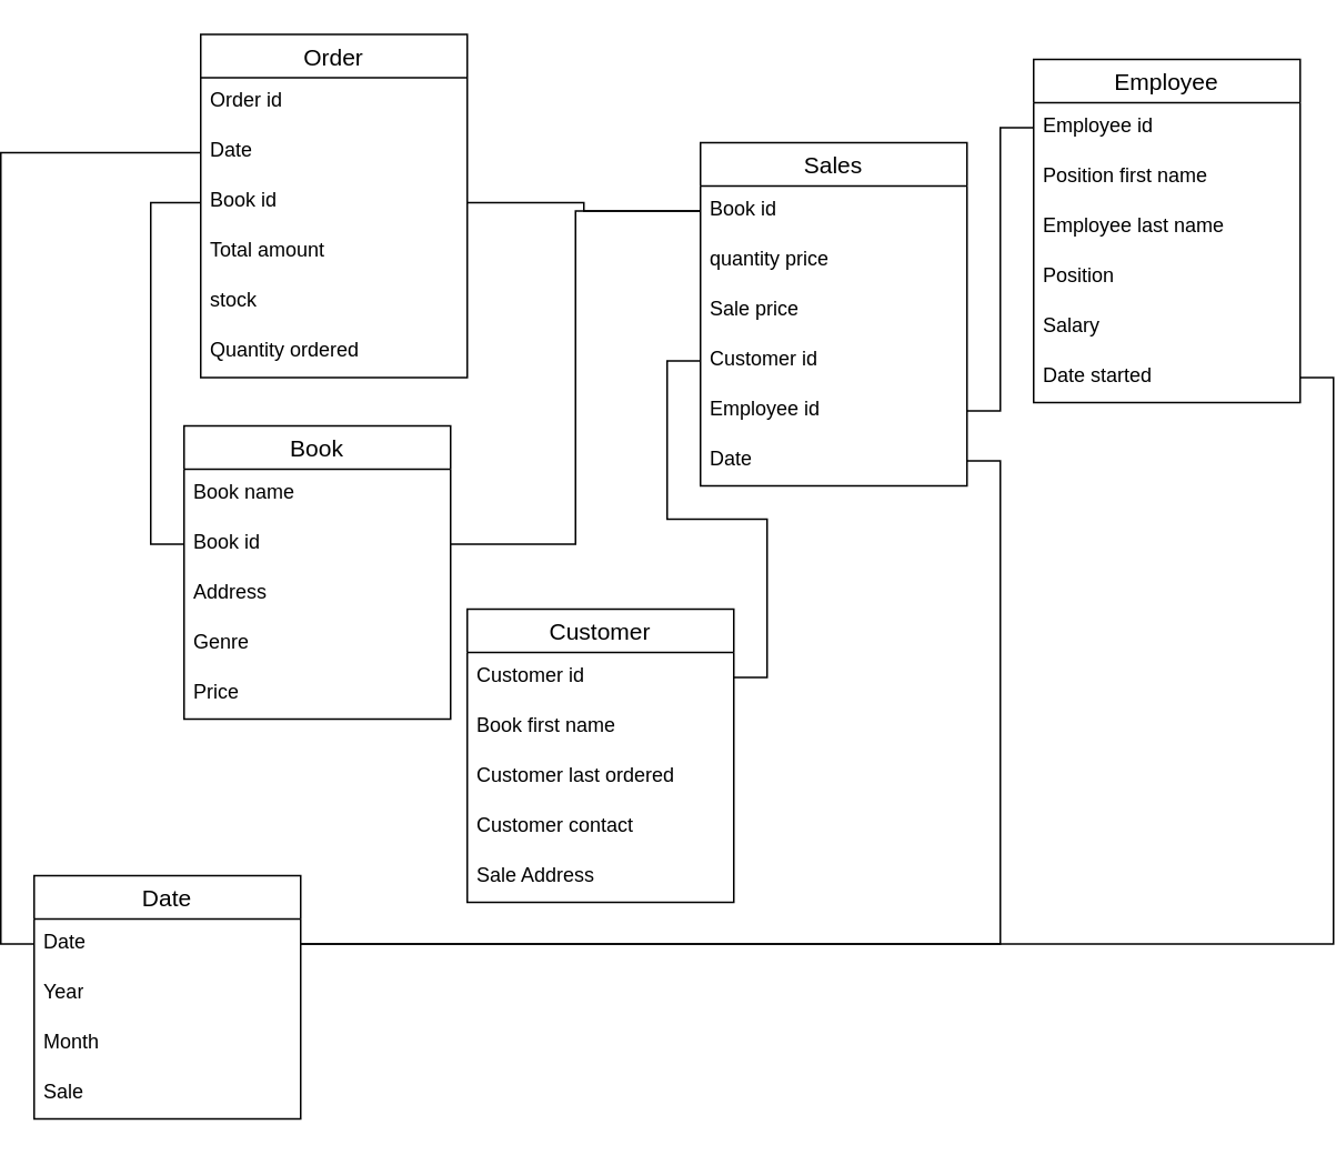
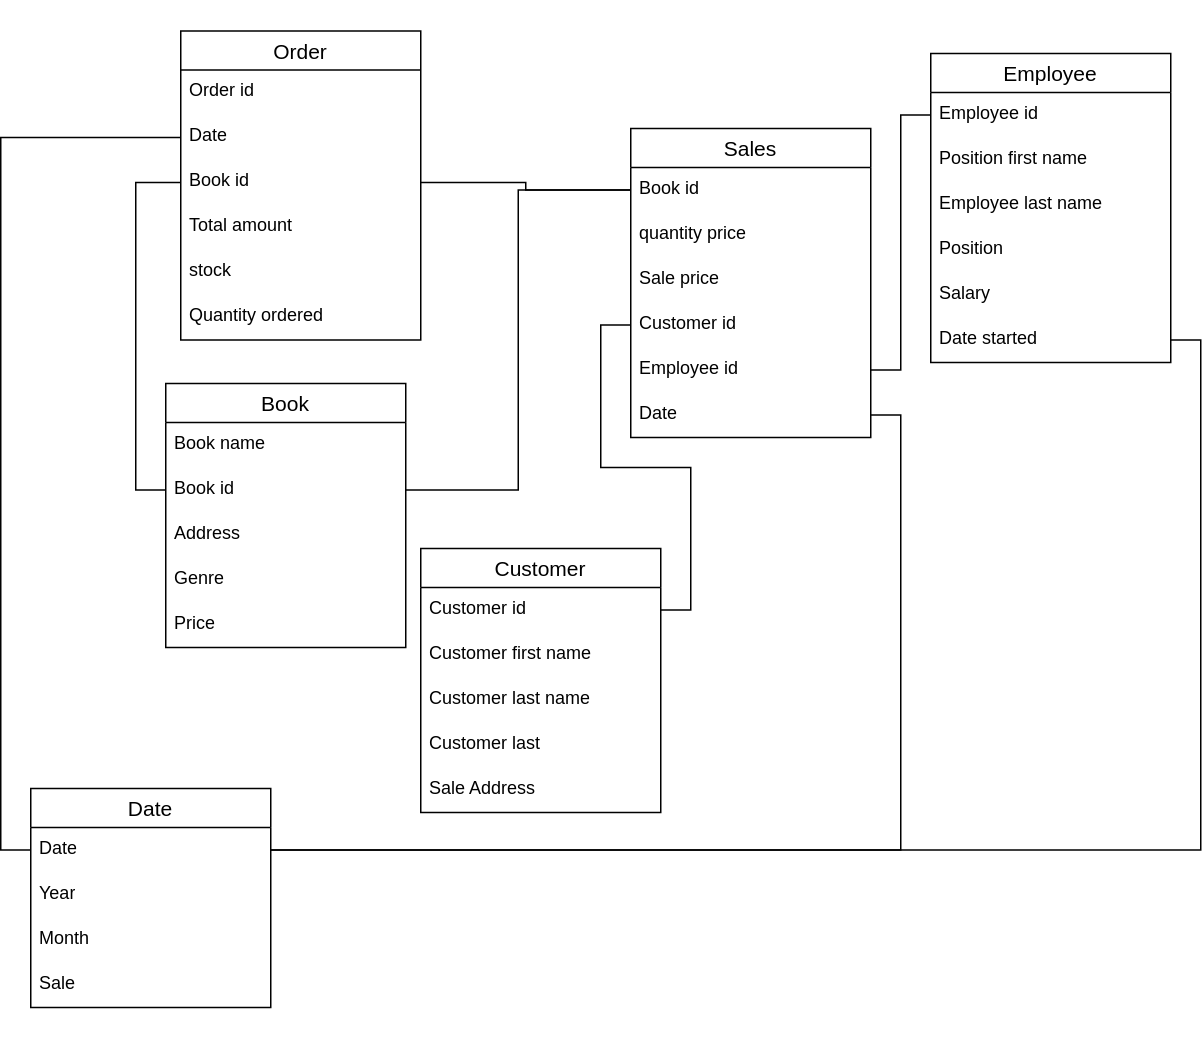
  <mxCell id="0" />
  <mxCell id="1" parent="0" />
  <mxCell id="2" value="Employee" style="swimlane;fontStyle=0;childLayout=stackLayout;horizontal=1;startSize=26;horizontalStack=0;resizeParent=1;resizeParentMax=0;resizeLast=0;collapsible=1;marginBottom=0;align=center;fontSize=14;" parent="1" vertex="1"><mxGeometry x="620" y="35" width="160" height="206" as="geometry" /></mxCell>
  <mxCell id="3" value="Employee id" style="text;strokeColor=none;fillColor=none;spacingLeft=4;spacingRight=4;overflow=hidden;rotatable=0;points=[[0,0.5],[1,0.5]];portConstraint=eastwest;fontSize=12;whiteSpace=wrap;html=1;" parent="2" vertex="1"><mxGeometry y="26" width="160" height="30" as="geometry" /></mxCell>
  <mxCell id="4" value="Position first name" style="text;strokeColor=none;fillColor=none;spacingLeft=4;spacingRight=4;overflow=hidden;rotatable=0;points=[[0,0.5],[1,0.5]];portConstraint=eastwest;fontSize=12;whiteSpace=wrap;html=1;" parent="2" vertex="1"><mxGeometry y="56" width="160" height="30" as="geometry" /></mxCell>
  <mxCell id="5" value="Employee last name" style="text;strokeColor=none;fillColor=none;spacingLeft=4;spacingRight=4;overflow=hidden;rotatable=0;points=[[0,0.5],[1,0.5]];portConstraint=eastwest;fontSize=12;whiteSpace=wrap;html=1;" parent="2" vertex="1"><mxGeometry y="86" width="160" height="30" as="geometry" /></mxCell>
  <mxCell id="6" value="Position" style="text;strokeColor=none;fillColor=none;spacingLeft=4;spacingRight=4;overflow=hidden;rotatable=0;points=[[0,0.5],[1,0.5]];portConstraint=eastwest;fontSize=12;whiteSpace=wrap;html=1;" parent="2" vertex="1"><mxGeometry y="116" width="160" height="30" as="geometry" /></mxCell>
  <mxCell id="7" value="Salary" style="text;strokeColor=none;fillColor=none;spacingLeft=4;spacingRight=4;overflow=hidden;rotatable=0;points=[[0,0.5],[1,0.5]];portConstraint=eastwest;fontSize=12;whiteSpace=wrap;html=1;" parent="2" vertex="1"><mxGeometry y="146" width="160" height="30" as="geometry" /></mxCell>
  <mxCell id="8" value="Date started" style="text;strokeColor=none;fillColor=none;spacingLeft=4;spacingRight=4;overflow=hidden;rotatable=0;points=[[0,0.5],[1,0.5]];portConstraint=eastwest;fontSize=12;whiteSpace=wrap;html=1;" parent="2" vertex="1"><mxGeometry y="176" width="160" height="30" as="geometry" /></mxCell>
  <mxCell id="9" value="Customer" style="swimlane;fontStyle=0;childLayout=stackLayout;horizontal=1;startSize=26;horizontalStack=0;resizeParent=1;resizeParentMax=0;resizeLast=0;collapsible=1;marginBottom=0;align=center;fontSize=14;" parent="1" vertex="1"><mxGeometry x="280" y="365" width="160" height="176" as="geometry" /></mxCell>
  <mxCell id="10" value="Customer id" style="text;strokeColor=none;fillColor=none;spacingLeft=4;spacingRight=4;overflow=hidden;rotatable=0;points=[[0,0.5],[1,0.5]];portConstraint=eastwest;fontSize=12;whiteSpace=wrap;html=1;" parent="9" vertex="1"><mxGeometry y="26" width="160" height="30" as="geometry" /></mxCell>
- <mxCell id="11" value="Book first name" style="text;strokeColor=none;fillColor=none;spacingLeft=4;spacingRight=4;overflow=hidden;rotatable=0;points=[[0,0.5],[1,0.5]];portConstraint=eastwest;fontSize=12;whiteSpace=wrap;html=1;" parent="9" vertex="1"><mxGeometry y="56" width="160" height="30" as="geometry" /></mxCell>
- <mxCell id="12" value="Customer last ordered" style="text;strokeColor=none;fillColor=none;spacingLeft=4;spacingRight=4;overflow=hidden;rotatable=0;points=[[0,0.5],[1,0.5]];portConstraint=eastwest;fontSize=12;whiteSpace=wrap;html=1;" parent="9" vertex="1"><mxGeometry y="86" width="160" height="30" as="geometry" /></mxCell>
- <mxCell id="13" value="Customer contact" style="text;strokeColor=none;fillColor=none;spacingLeft=4;spacingRight=4;overflow=hidden;rotatable=0;points=[[0,0.5],[1,0.5]];portConstraint=eastwest;fontSize=12;whiteSpace=wrap;html=1;" parent="9" vertex="1"><mxGeometry y="116" width="160" height="30" as="geometry" /></mxCell>
+ <mxCell id="11" value="Customer first name" style="text;strokeColor=none;fillColor=none;spacingLeft=4;spacingRight=4;overflow=hidden;rotatable=0;points=[[0,0.5],[1,0.5]];portConstraint=eastwest;fontSize=12;whiteSpace=wrap;html=1;" parent="9" vertex="1"><mxGeometry y="56" width="160" height="30" as="geometry" /></mxCell>
+ <mxCell id="12" value="Customer last name" style="text;strokeColor=none;fillColor=none;spacingLeft=4;spacingRight=4;overflow=hidden;rotatable=0;points=[[0,0.5],[1,0.5]];portConstraint=eastwest;fontSize=12;whiteSpace=wrap;html=1;" parent="9" vertex="1"><mxGeometry y="86" width="160" height="30" as="geometry" /></mxCell>
+ <mxCell id="13" value="Customer last" style="text;strokeColor=none;fillColor=none;spacingLeft=4;spacingRight=4;overflow=hidden;rotatable=0;points=[[0,0.5],[1,0.5]];portConstraint=eastwest;fontSize=12;whiteSpace=wrap;html=1;" parent="9" vertex="1"><mxGeometry y="116" width="160" height="30" as="geometry" /></mxCell>
  <mxCell id="14" value="Sale Address" style="text;strokeColor=none;fillColor=none;spacingLeft=4;spacingRight=4;overflow=hidden;rotatable=0;points=[[0,0.5],[1,0.5]];portConstraint=eastwest;fontSize=12;whiteSpace=wrap;html=1;" parent="9" vertex="1"><mxGeometry y="146" width="160" height="30" as="geometry" /></mxCell>
  <mxCell id="15" value="Order" style="swimlane;fontStyle=0;childLayout=stackLayout;horizontal=1;startSize=26;horizontalStack=0;resizeParent=1;resizeParentMax=0;resizeLast=0;collapsible=1;marginBottom=0;align=center;fontSize=14;" parent="1" vertex="1"><mxGeometry x="120" y="20" width="160" height="206" as="geometry" /></mxCell>
  <mxCell id="16" value="Order id" style="text;strokeColor=none;fillColor=none;spacingLeft=4;spacingRight=4;overflow=hidden;rotatable=0;points=[[0,0.5],[1,0.5]];portConstraint=eastwest;fontSize=12;whiteSpace=wrap;html=1;" parent="15" vertex="1"><mxGeometry y="26" width="160" height="30" as="geometry" /></mxCell>
  <mxCell id="17" value="Date" style="text;strokeColor=none;fillColor=none;spacingLeft=4;spacingRight=4;overflow=hidden;rotatable=0;points=[[0,0.5],[1,0.5]];portConstraint=eastwest;fontSize=12;whiteSpace=wrap;html=1;" parent="15" vertex="1"><mxGeometry y="56" width="160" height="30" as="geometry" /></mxCell>
  <mxCell id="18" value="Book id" style="text;strokeColor=none;fillColor=none;spacingLeft=4;spacingRight=4;overflow=hidden;rotatable=0;points=[[0,0.5],[1,0.5]];portConstraint=eastwest;fontSize=12;whiteSpace=wrap;html=1;" parent="15" vertex="1"><mxGeometry y="86" width="160" height="30" as="geometry" /></mxCell>
  <mxCell id="19" value="Total amount" style="text;strokeColor=none;fillColor=none;spacingLeft=4;spacingRight=4;overflow=hidden;rotatable=0;points=[[0,0.5],[1,0.5]];portConstraint=eastwest;fontSize=12;whiteSpace=wrap;html=1;" parent="15" vertex="1"><mxGeometry y="116" width="160" height="30" as="geometry" /></mxCell>
  <mxCell id="20" value="stock" style="text;strokeColor=none;fillColor=none;spacingLeft=4;spacingRight=4;overflow=hidden;rotatable=0;points=[[0,0.5],[1,0.5]];portConstraint=eastwest;fontSize=12;whiteSpace=wrap;html=1;" vertex="1" parent="15"><mxGeometry y="146" width="160" height="30" as="geometry" /></mxCell>
  <mxCell id="21" value="Quantity ordered" style="text;strokeColor=none;fillColor=none;spacingLeft=4;spacingRight=4;overflow=hidden;rotatable=0;points=[[0,0.5],[1,0.5]];portConstraint=eastwest;fontSize=12;whiteSpace=wrap;html=1;" parent="15" vertex="1"><mxGeometry y="176" width="160" height="30" as="geometry" /></mxCell>
  <mxCell id="22" value="Date" style="swimlane;fontStyle=0;childLayout=stackLayout;horizontal=1;startSize=26;horizontalStack=0;resizeParent=1;resizeParentMax=0;resizeLast=0;collapsible=1;marginBottom=0;align=center;fontSize=14;" parent="1" vertex="1"><mxGeometry x="20" y="525" width="160" height="146" as="geometry" /></mxCell>
  <mxCell id="23" value="Date" style="text;strokeColor=none;fillColor=none;spacingLeft=4;spacingRight=4;overflow=hidden;rotatable=0;points=[[0,0.5],[1,0.5]];portConstraint=eastwest;fontSize=12;whiteSpace=wrap;html=1;" parent="22" vertex="1"><mxGeometry y="26" width="160" height="30" as="geometry" /></mxCell>
  <mxCell id="24" value="Year" style="text;strokeColor=none;fillColor=none;spacingLeft=4;spacingRight=4;overflow=hidden;rotatable=0;points=[[0,0.5],[1,0.5]];portConstraint=eastwest;fontSize=12;whiteSpace=wrap;html=1;" vertex="1" parent="22"><mxGeometry y="56" width="160" height="30" as="geometry" /></mxCell>
  <mxCell id="25" value="Month" style="text;strokeColor=none;fillColor=none;spacingLeft=4;spacingRight=4;overflow=hidden;rotatable=0;points=[[0,0.5],[1,0.5]];portConstraint=eastwest;fontSize=12;whiteSpace=wrap;html=1;" vertex="1" parent="22"><mxGeometry y="86" width="160" height="30" as="geometry" /></mxCell>
  <mxCell id="26" value="Sale" style="text;strokeColor=none;fillColor=none;spacingLeft=4;spacingRight=4;overflow=hidden;rotatable=0;points=[[0,0.5],[1,0.5]];portConstraint=eastwest;fontSize=12;whiteSpace=wrap;html=1;" vertex="1" parent="22"><mxGeometry y="116" width="160" height="30" as="geometry" /></mxCell>
  <mxCell id="27" value="Sales" style="swimlane;fontStyle=0;childLayout=stackLayout;horizontal=1;startSize=26;horizontalStack=0;resizeParent=1;resizeParentMax=0;resizeLast=0;collapsible=1;marginBottom=0;align=center;fontSize=14;" parent="1" vertex="1"><mxGeometry x="420" y="85" width="160" height="206" as="geometry" /></mxCell>
  <mxCell id="28" value="Book id" style="text;strokeColor=none;fillColor=none;spacingLeft=4;spacingRight=4;overflow=hidden;rotatable=0;points=[[0,0.5],[1,0.5]];portConstraint=eastwest;fontSize=12;whiteSpace=wrap;html=1;" parent="27" vertex="1"><mxGeometry y="26" width="160" height="30" as="geometry" /></mxCell>
  <mxCell id="29" value="quantity price" style="text;strokeColor=none;fillColor=none;spacingLeft=4;spacingRight=4;overflow=hidden;rotatable=0;points=[[0,0.5],[1,0.5]];portConstraint=eastwest;fontSize=12;whiteSpace=wrap;html=1;" parent="27" vertex="1"><mxGeometry y="56" width="160" height="30" as="geometry" /></mxCell>
  <mxCell id="30" value="Sale price" style="text;strokeColor=none;fillColor=none;spacingLeft=4;spacingRight=4;overflow=hidden;rotatable=0;points=[[0,0.5],[1,0.5]];portConstraint=eastwest;fontSize=12;whiteSpace=wrap;html=1;" parent="27" vertex="1"><mxGeometry y="86" width="160" height="30" as="geometry" /></mxCell>
  <mxCell id="31" value="Customer id" style="text;strokeColor=none;fillColor=none;spacingLeft=4;spacingRight=4;overflow=hidden;rotatable=0;points=[[0,0.5],[1,0.5]];portConstraint=eastwest;fontSize=12;whiteSpace=wrap;html=1;" vertex="1" parent="27"><mxGeometry y="116" width="160" height="30" as="geometry" /></mxCell>
  <mxCell id="32" value="Employee id" style="text;strokeColor=none;fillColor=none;spacingLeft=4;spacingRight=4;overflow=hidden;rotatable=0;points=[[0,0.5],[1,0.5]];portConstraint=eastwest;fontSize=12;whiteSpace=wrap;html=1;" vertex="1" parent="27"><mxGeometry y="146" width="160" height="30" as="geometry" /></mxCell>
  <mxCell id="33" value="Date" style="text;strokeColor=none;fillColor=none;spacingLeft=4;spacingRight=4;overflow=hidden;rotatable=0;points=[[0,0.5],[1,0.5]];portConstraint=eastwest;fontSize=12;whiteSpace=wrap;html=1;" vertex="1" parent="27"><mxGeometry y="176" width="160" height="30" as="geometry" /></mxCell>
  <mxCell id="34" style="edgeStyle=orthogonalEdgeStyle;rounded=0;orthogonalLoop=1;jettySize=auto;html=1;exitX=1;exitY=0.5;exitDx=0;exitDy=0;entryX=0;entryY=0.5;entryDx=0;entryDy=0;shape=link;width=0;" parent="1" source="41" target="28" edge="1"><mxGeometry relative="1" as="geometry" /></mxCell>
  <mxCell id="35" style="edgeStyle=orthogonalEdgeStyle;rounded=0;orthogonalLoop=1;jettySize=auto;html=1;exitX=1;exitY=0.5;exitDx=0;exitDy=0;entryX=1;entryY=0.5;entryDx=0;entryDy=0;shape=link;width=0;" parent="1" source="8" target="23" edge="1"><mxGeometry relative="1" as="geometry" /></mxCell>
  <mxCell id="36" style="edgeStyle=orthogonalEdgeStyle;rounded=0;orthogonalLoop=1;jettySize=auto;html=1;exitX=0;exitY=0.5;exitDx=0;exitDy=0;entryX=1;entryY=0.5;entryDx=0;entryDy=0;shape=link;width=0;" edge="1" parent="1" source="3" target="32"><mxGeometry relative="1" as="geometry" /></mxCell>
  <mxCell id="37" style="edgeStyle=orthogonalEdgeStyle;rounded=0;orthogonalLoop=1;jettySize=auto;html=1;exitX=0;exitY=0.5;exitDx=0;exitDy=0;entryX=1;entryY=0.5;entryDx=0;entryDy=0;shape=link;width=0;" edge="1" parent="1" source="31" target="10"><mxGeometry relative="1" as="geometry" /></mxCell>
  <mxCell id="38" style="edgeStyle=orthogonalEdgeStyle;rounded=0;orthogonalLoop=1;jettySize=auto;html=1;exitX=0;exitY=0.5;exitDx=0;exitDy=0;entryX=0;entryY=0.5;entryDx=0;entryDy=0;shape=link;width=0;" edge="1" parent="1" source="41" target="18"><mxGeometry relative="1" as="geometry" /></mxCell>
  <mxCell id="39" value="Book" style="swimlane;fontStyle=0;childLayout=stackLayout;horizontal=1;startSize=26;horizontalStack=0;resizeParent=1;resizeParentMax=0;resizeLast=0;collapsible=1;marginBottom=0;align=center;fontSize=14;" parent="1" vertex="1"><mxGeometry x="110" y="255" width="160" height="176" as="geometry" /></mxCell>
  <mxCell id="40" value="Book name" style="text;strokeColor=none;fillColor=none;spacingLeft=4;spacingRight=4;overflow=hidden;rotatable=0;points=[[0,0.5],[1,0.5]];portConstraint=eastwest;fontSize=12;whiteSpace=wrap;html=1;" parent="39" vertex="1"><mxGeometry y="26" width="160" height="30" as="geometry" /></mxCell>
  <mxCell id="41" value="Book id" style="text;strokeColor=none;fillColor=none;spacingLeft=4;spacingRight=4;overflow=hidden;rotatable=0;points=[[0,0.5],[1,0.5]];portConstraint=eastwest;fontSize=12;whiteSpace=wrap;html=1;" parent="39" vertex="1"><mxGeometry y="56" width="160" height="30" as="geometry" /></mxCell>
  <mxCell id="42" value="Address" style="text;strokeColor=none;fillColor=none;spacingLeft=4;spacingRight=4;overflow=hidden;rotatable=0;points=[[0,0.5],[1,0.5]];portConstraint=eastwest;fontSize=12;whiteSpace=wrap;html=1;" parent="39" vertex="1"><mxGeometry y="86" width="160" height="30" as="geometry" /></mxCell>
  <mxCell id="43" value="Genre" style="text;strokeColor=none;fillColor=none;spacingLeft=4;spacingRight=4;overflow=hidden;rotatable=0;points=[[0,0.5],[1,0.5]];portConstraint=eastwest;fontSize=12;whiteSpace=wrap;html=1;" parent="39" vertex="1"><mxGeometry y="116" width="160" height="30" as="geometry" /></mxCell>
  <mxCell id="44" value="Price" style="text;strokeColor=none;fillColor=none;spacingLeft=4;spacingRight=4;overflow=hidden;rotatable=0;points=[[0,0.5],[1,0.5]];portConstraint=eastwest;fontSize=12;whiteSpace=wrap;html=1;" parent="39" vertex="1"><mxGeometry y="146" width="160" height="30" as="geometry" /></mxCell>
  <mxCell id="45" style="edgeStyle=orthogonalEdgeStyle;rounded=0;orthogonalLoop=1;jettySize=auto;html=1;exitX=1;exitY=0.5;exitDx=0;exitDy=0;entryX=0;entryY=0.5;entryDx=0;entryDy=0;shape=link;width=0;" edge="1" parent="1" source="18" target="28"><mxGeometry relative="1" as="geometry" /></mxCell>
  <mxCell id="46" style="edgeStyle=orthogonalEdgeStyle;rounded=0;orthogonalLoop=1;jettySize=auto;html=1;exitX=0;exitY=0.5;exitDx=0;exitDy=0;entryX=0;entryY=0.5;entryDx=0;entryDy=0;shape=link;width=0;" edge="1" parent="1" source="17" target="23"><mxGeometry relative="1" as="geometry" /></mxCell>
  <mxCell id="47" style="edgeStyle=orthogonalEdgeStyle;rounded=0;orthogonalLoop=1;jettySize=auto;html=1;exitX=1;exitY=0.5;exitDx=0;exitDy=0;entryX=1;entryY=0.5;entryDx=0;entryDy=0;shape=link;width=0;" edge="1" parent="1" source="33" target="23"><mxGeometry relative="1" as="geometry" /></mxCell>
